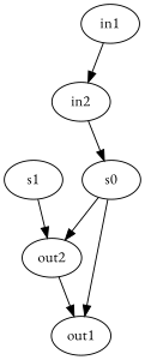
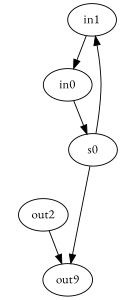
  digraph {
    fontname="EB Garamond"
    node [fontname="EB Garamond"]
    edge [fontname="EB Garamond"]
    in1
-   in2
-   s1
+   in2 [label=in0]
    out2
-   out1
+   out1 [label=out9]
    n6 [label=s0]
    in1 -> in2
    in2 -> n6
-   s1 -> out2
    out2 -> out1
-   n6 -> out2
+   n6 -> in1
    n6 -> out1
  }
